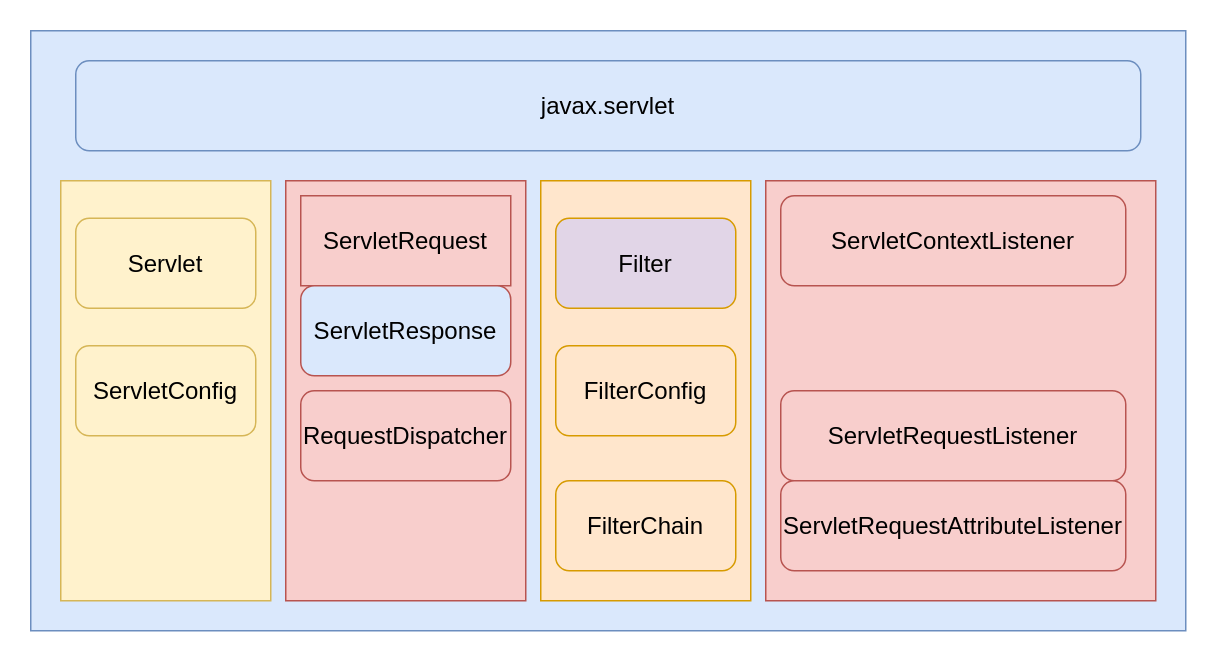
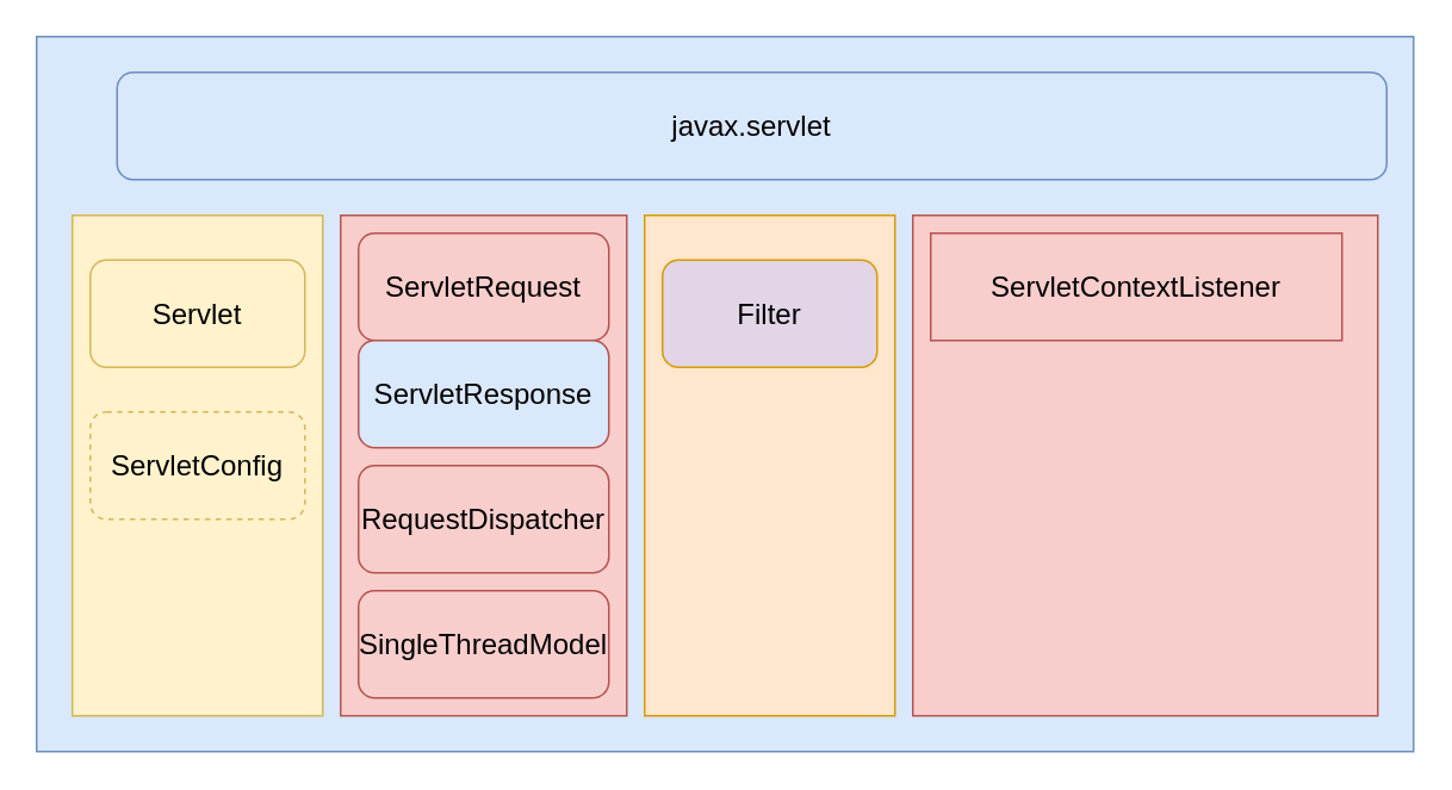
  <mxCell id="0" />
  <mxCell id="1" parent="0" />
  <mxCell id="2" value="" style="rounded=0;whiteSpace=wrap;html=1;fillColor=#dae8fc;strokeColor=#6c8ebf;" vertex="1" parent="1"><mxGeometry x="20" y="20" width="770" height="400" as="geometry" /></mxCell>
  <mxCell id="3" value="" style="rounded=0;whiteSpace=wrap;html=1;fillColor=#f8cecc;strokeColor=#b85450;" vertex="1" parent="1"><mxGeometry x="510" y="120" width="260" height="280" as="geometry" /></mxCell>
  <mxCell id="4" value="" style="rounded=0;whiteSpace=wrap;html=1;fillColor=#f8cecc;strokeColor=#b85450;" vertex="1" parent="1"><mxGeometry x="190" y="120" width="160" height="280" as="geometry" /></mxCell>
  <mxCell id="5" value="" style="rounded=0;whiteSpace=wrap;html=1;fillColor=#fff2cc;strokeColor=#d6b656;" vertex="1" parent="1"><mxGeometry x="40" y="120" width="140" height="280" as="geometry" /></mxCell>
  <mxCell id="6" value="" style="rounded=0;whiteSpace=wrap;html=1;fillColor=#ffe6cc;strokeColor=#d79b00;" vertex="1" parent="1"><mxGeometry x="360" y="120" width="140" height="280" as="geometry" /></mxCell>
- <mxCell id="7" value="&lt;font style=&quot;font-size: 16px&quot;&gt;javax.servlet&lt;/font&gt;" style="rounded=1;whiteSpace=wrap;html=1;fillColor=#dae8fc;strokeColor=#6c8ebf;" vertex="1" parent="1"><mxGeometry x="50" y="40" width="710" height="60" as="geometry" /></mxCell>
+ <mxCell id="7" value="&lt;font style=&quot;font-size: 16px&quot;&gt;javax.servlet&lt;/font&gt;" style="rounded=1;whiteSpace=wrap;html=1;fillColor=#dae8fc;strokeColor=#6c8ebf;" vertex="1" parent="1"><mxGeometry x="65" y="40" width="710" height="60" as="geometry" /></mxCell>
  <mxCell id="8" value="&lt;font style=&quot;font-size: 16px&quot;&gt;Filter&lt;/font&gt;" style="rounded=1;whiteSpace=wrap;html=1;fillColor=#e1d5e7;strokeColor=#d79b00;" vertex="1" parent="1"><mxGeometry x="370" y="145" width="120" height="60" as="geometry" /></mxCell>
- <mxCell id="9" value="&lt;font style=&quot;font-size: 16px&quot;&gt;FilterChain&lt;/font&gt;" style="rounded=1;whiteSpace=wrap;html=1;fillColor=#ffe6cc;strokeColor=#d79b00;" vertex="1" parent="1"><mxGeometry x="370" y="320" width="120" height="60" as="geometry" /></mxCell>
- <mxCell id="10" value="&lt;font style=&quot;font-size: 16px&quot;&gt;FilterConfig&lt;/font&gt;" style="rounded=1;whiteSpace=wrap;html=1;fillColor=#ffe6cc;strokeColor=#d79b00;" vertex="1" parent="1"><mxGeometry x="370" y="230" width="120" height="60" as="geometry" /></mxCell>
  <mxCell id="11" value="&lt;font style=&quot;font-size: 16px&quot;&gt;Servlet&lt;/font&gt;" style="rounded=1;whiteSpace=wrap;html=1;fillColor=#fff2cc;strokeColor=#d6b656;" vertex="1" parent="1"><mxGeometry x="50" y="145" width="120" height="60" as="geometry" /></mxCell>
- <mxCell id="12" value="&lt;font style=&quot;font-size: 16px&quot;&gt;ServletConfig&lt;/font&gt;" style="rounded=1;whiteSpace=wrap;html=1;fillColor=#fff2cc;strokeColor=#d6b656;" vertex="1" parent="1"><mxGeometry x="50" y="230" width="120" height="60" as="geometry" /></mxCell>
- <mxCell id="13" value="&lt;font style=&quot;font-size: 16px&quot;&gt;ServletRequest&lt;/font&gt;" style="whiteSpace=wrap;html=1;fillColor=#f8cecc;strokeColor=#b85450;rounded=0;" vertex="1" parent="1"><mxGeometry x="200" y="130" width="140" height="60" as="geometry" /></mxCell>
+ <mxCell id="12" value="&lt;font style=&quot;font-size: 16px&quot;&gt;ServletConfig&lt;/font&gt;" style="rounded=1;whiteSpace=wrap;html=1;fillColor=#fff2cc;strokeColor=#d6b656;dashed=1;" vertex="1" parent="1"><mxGeometry x="50" y="230" width="120" height="60" as="geometry" /></mxCell>
+ <mxCell id="13" value="&lt;font style=&quot;font-size: 16px&quot;&gt;ServletRequest&lt;/font&gt;" style="rounded=1;whiteSpace=wrap;html=1;fillColor=#f8cecc;strokeColor=#b85450;" vertex="1" parent="1"><mxGeometry x="200" y="130" width="140" height="60" as="geometry" /></mxCell>
  <mxCell id="14" value="&lt;font style=&quot;font-size: 16px&quot;&gt;ServletResponse&lt;/font&gt;" style="rounded=1;whiteSpace=wrap;html=1;fillColor=#dae8fc;strokeColor=#b85450;" vertex="1" parent="1"><mxGeometry x="200" y="190" width="140" height="60" as="geometry" /></mxCell>
- <mxCell id="15" value="&lt;font style=&quot;font-size: 16px&quot;&gt;ServletContextListener&lt;br&gt;&lt;/font&gt;" style="rounded=1;whiteSpace=wrap;html=1;fillColor=#f8cecc;strokeColor=#b85450;" vertex="1" parent="1"><mxGeometry x="520" y="130" width="230" height="60" as="geometry" /></mxCell>
- <mxCell id="16" value="&lt;font style=&quot;font-size: 16px&quot;&gt;ServletRequestListener&lt;br&gt;&lt;/font&gt;" style="rounded=1;whiteSpace=wrap;html=1;fillColor=#f8cecc;strokeColor=#b85450;" vertex="1" parent="1"><mxGeometry x="520" y="260" width="230" height="60" as="geometry" /></mxCell>
- <mxCell id="17" value="&lt;font style=&quot;font-size: 16px&quot;&gt;ServletRequestAttributeListener&lt;br&gt;&lt;/font&gt;" style="rounded=1;whiteSpace=wrap;html=1;fillColor=#f8cecc;strokeColor=#b85450;" vertex="1" parent="1"><mxGeometry x="520" y="320" width="230" height="60" as="geometry" /></mxCell>
+ <mxCell id="15" value="&lt;font style=&quot;font-size: 16px&quot;&gt;ServletContextListener&lt;br&gt;&lt;/font&gt;" style="whiteSpace=wrap;html=1;fillColor=#f8cecc;strokeColor=#b85450;rounded=0;" vertex="1" parent="1"><mxGeometry x="520" y="130" width="230" height="60" as="geometry" /></mxCell>
  <mxCell id="18" value="&lt;font style=&quot;font-size: 16px&quot;&gt;RequestDispatcher&lt;br&gt;&lt;/font&gt;" style="rounded=1;whiteSpace=wrap;html=1;fillColor=#f8cecc;strokeColor=#b85450;" vertex="1" parent="1"><mxGeometry x="200" y="260" width="140" height="60" as="geometry" /></mxCell>
+ <mxCell id="19" value="&lt;font style=&quot;font-size: 16px&quot;&gt;SingleThreadModel&lt;/font&gt;" style="rounded=1;whiteSpace=wrap;html=1;fillColor=#f8cecc;strokeColor=#b85450;" vertex="1" parent="1"><mxGeometry x="200" y="330" width="140" height="60" as="geometry" /></mxCell>
